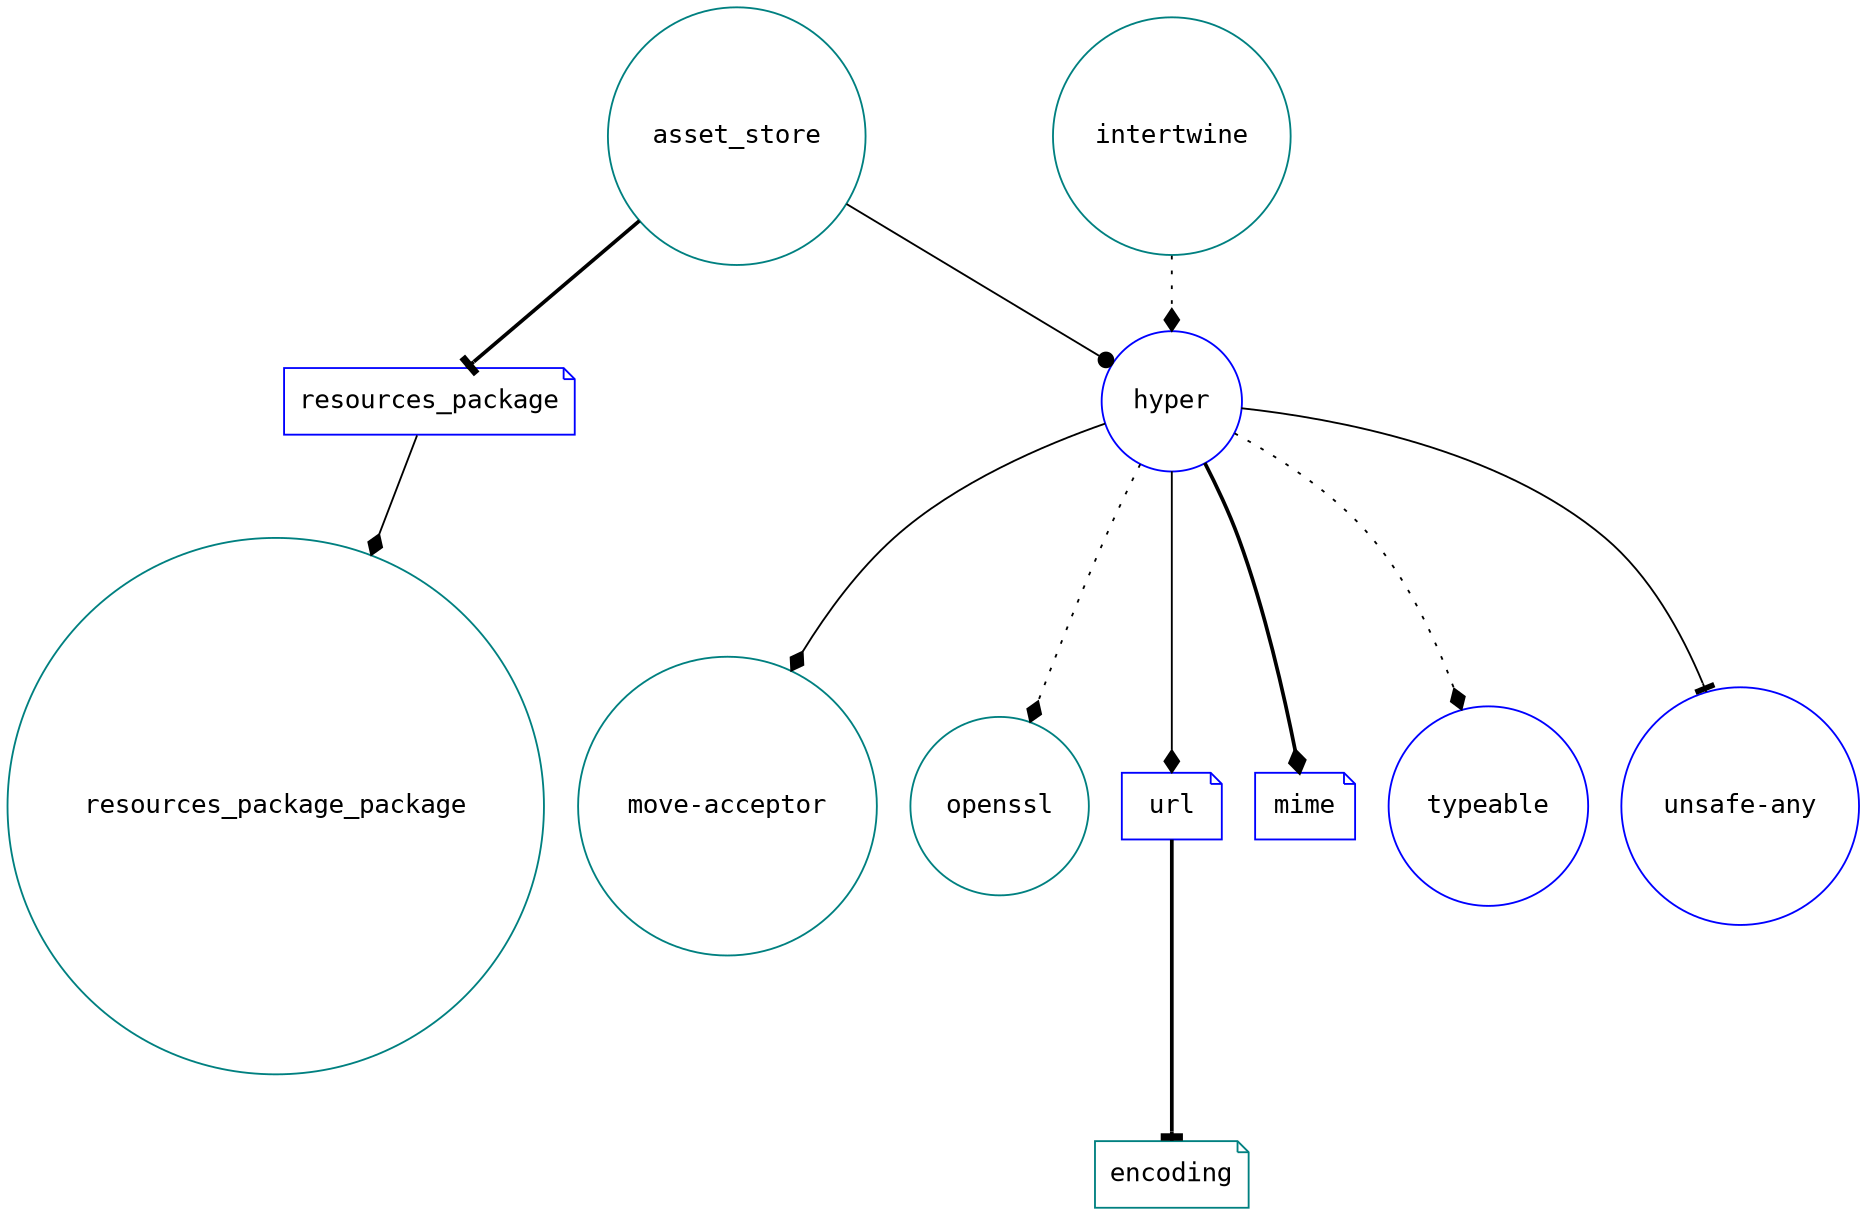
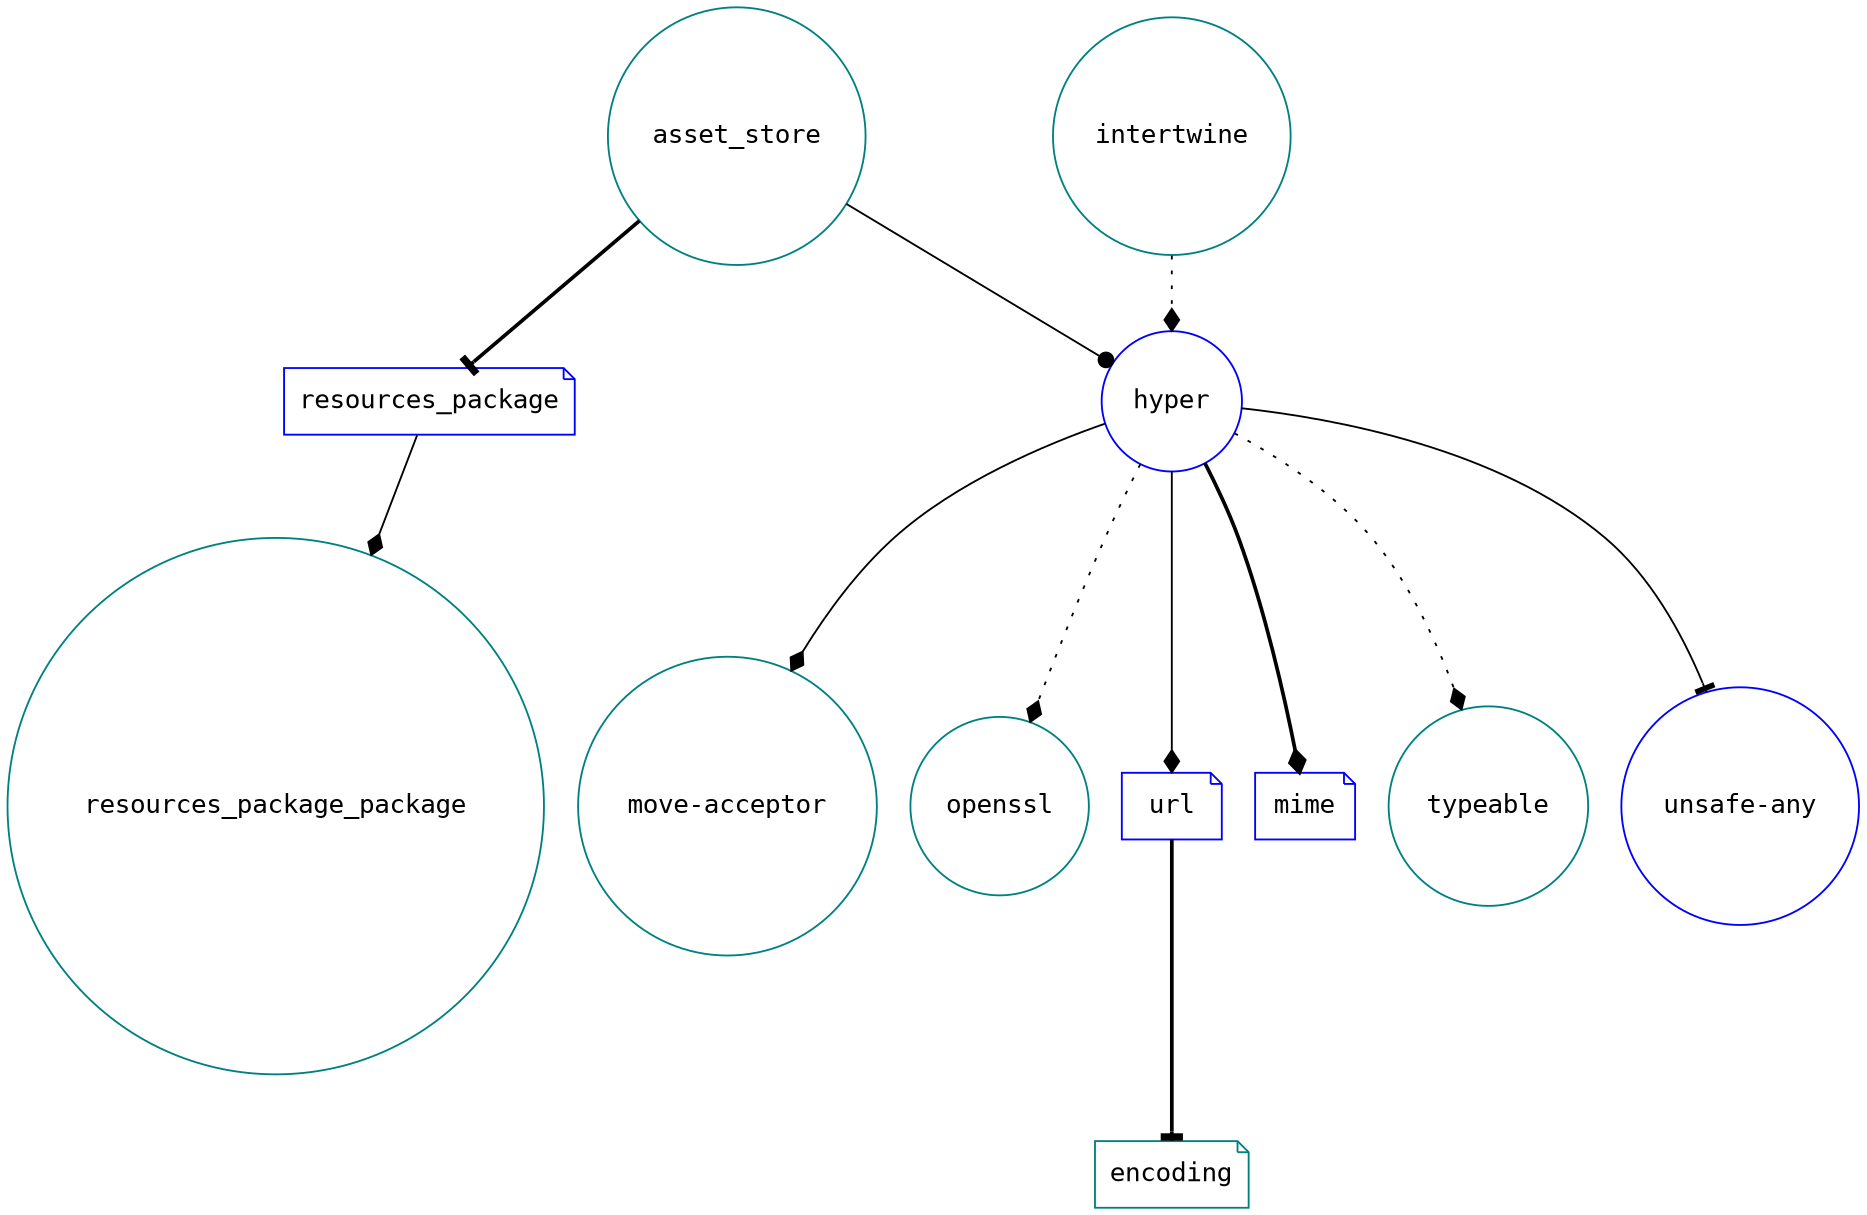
  digraph {
    fontname="DejaVu Sans Mono"
    node [color=teal fontname="DejaVu Sans Mono" shape=circle]
    edge [arrowhead=diamond fontname="DejaVu Sans Mono" style=solid]
    n1 [label=asset_store]
    n2 [color=blue label=resources_package shape=note]
    n3 [color=blue label=hyper]
    n4 [label=resources_package_package]
    n5 [label="move-acceptor"]
    n6 [label=openssl]
    n7 [color=blue label=url shape=note]
    n8 [color=blue label=mime shape=note]
-   n9 [color=blue label=typeable]
+   n9 [label=typeable]
    n10 [color=blue label="unsafe-any"]
    n11 [label=intertwine]
    n12 [label=encoding shape=note]
    n1 -> n2 [arrowhead=tee style=bold]
    n1 -> n3 [arrowhead=dot]
    n2 -> n4
    n3 -> n5
    n3 -> n6 [style=dotted]
    n3 -> n7
    n3 -> n8 [style=bold]
    n3 -> n9 [style=dotted]
    n3 -> n10 [arrowhead=tee]
    n7 -> n12 [arrowhead=tee style=bold]
    n11 -> n3 [style=dotted]
  }
